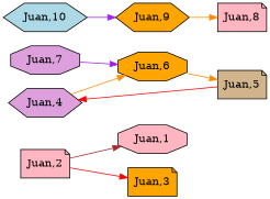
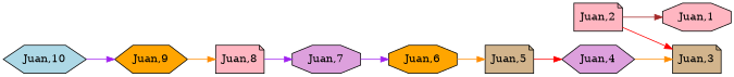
  digraph {
    fontname="DejaVu Serif"
    rankdir=LR
    node [fillcolor=lightpink fontname="DejaVu Serif" shape=note style=filled]
    edge [color=darkorange fontname="DejaVu Serif"]
    n1 [label="Juan,1" shape=octagon]
    n2 [label="Juan,2"]
-   n3 [fillcolor=orange label="Juan,3"]
+   n3 [fillcolor=tan label="Juan,3"]
    n4 [fillcolor=plum label="Juan,4" shape=hexagon]
    n5 [fillcolor=tan label="Juan,5"]
    n6 [fillcolor=orange label="Juan,6" shape=octagon]
    n7 [fillcolor=plum label="Juan,7" shape=octagon]
    n8 [label="Juan,8"]
    n9 [fillcolor=orange label="Juan,9" shape=hexagon]
    n10 [fillcolor=lightblue label="Juan,10" shape=hexagon]
    n2 -> n1 [color=brown]
    n2 -> n3 [color=red]
-   n4 -> n6
+   n4 -> n3
    n5 -> n4 [color=red]
    n6 -> n5
    n7 -> n6 [color=purple]
+   n8 -> n7 [color=purple]
    n9 -> n8
    n10 -> n9 [color=purple]
  }
